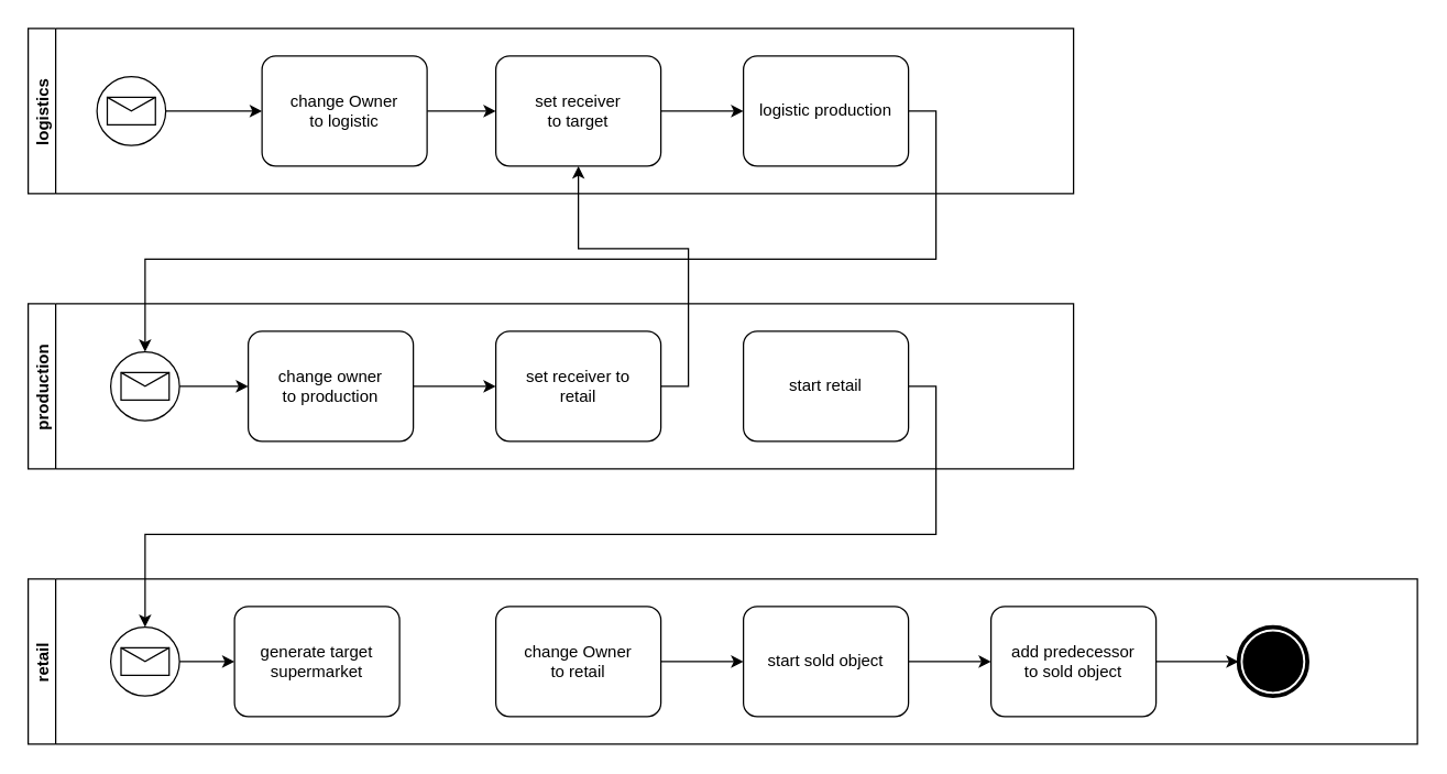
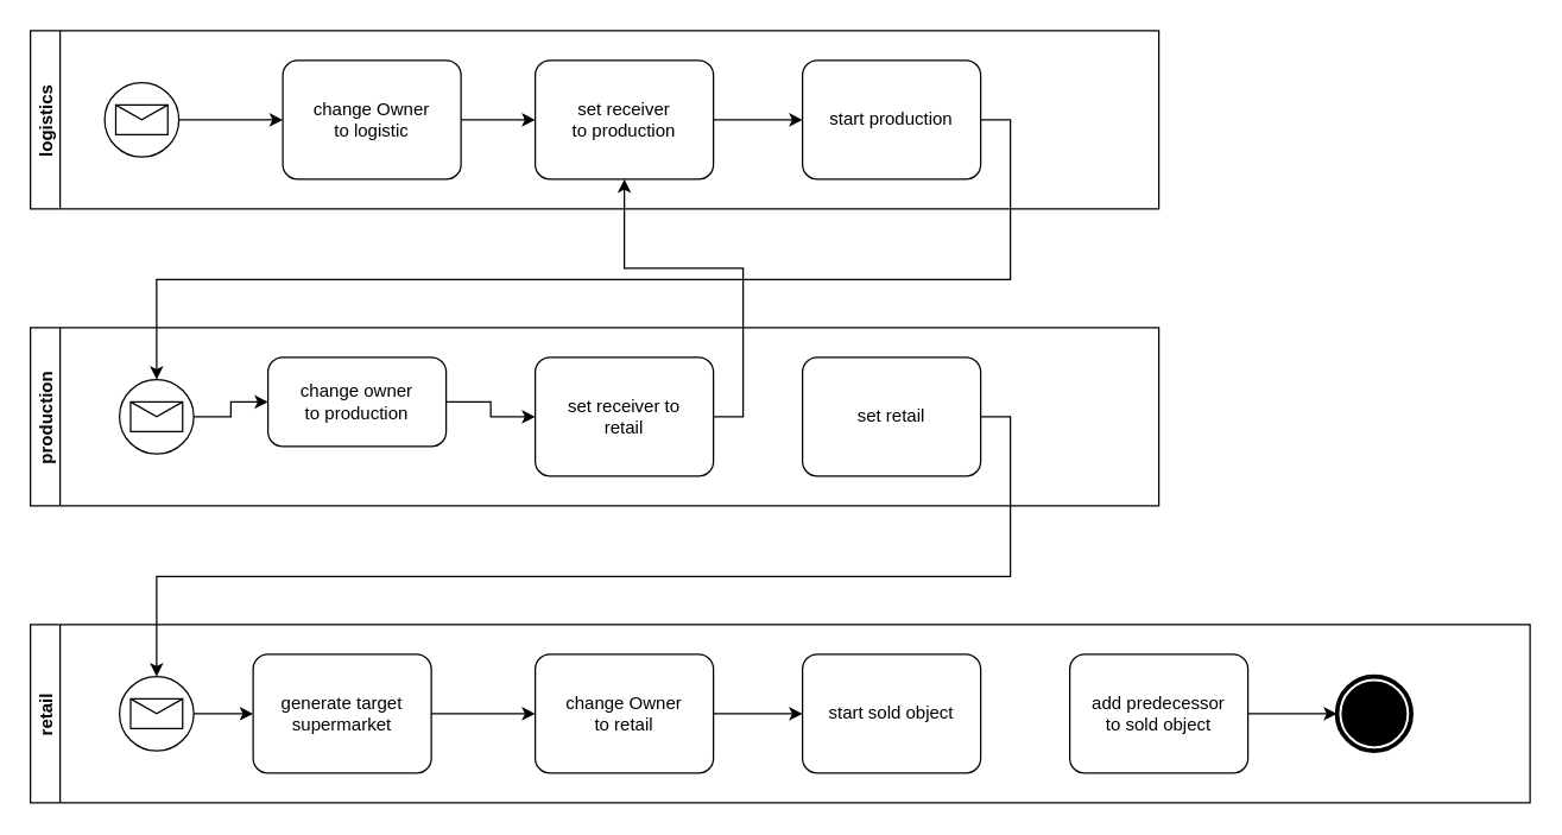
  <mxCell id="0" />
  <mxCell id="1" parent="0" />
  <mxCell id="2" value="logistics" style="swimlane;startSize=20;horizontal=0;" vertex="1" parent="1"><mxGeometry x="20" y="20" width="760" height="120" as="geometry" /></mxCell>
  <mxCell id="3" style="edgeStyle=orthogonalEdgeStyle;rounded=0;orthogonalLoop=1;jettySize=auto;html=1;exitX=1;exitY=0.5;exitDx=0;exitDy=0;exitPerimeter=0;entryX=0;entryY=0.5;entryDx=0;entryDy=0;entryPerimeter=0;" edge="1" parent="2" source="4" target="6"><mxGeometry relative="1" as="geometry" /></mxCell>
  <mxCell id="4" value="" style="points=[[0.145,0.145,0],[0.5,0,0],[0.855,0.145,0],[1,0.5,0],[0.855,0.855,0],[0.5,1,0],[0.145,0.855,0],[0,0.5,0]];shape=mxgraph.bpmn.event;html=1;verticalLabelPosition=bottom;labelBackgroundColor=#ffffff;verticalAlign=top;align=center;perimeter=ellipsePerimeter;outlineConnect=0;aspect=fixed;outline=standard;symbol=message;" vertex="1" parent="2"><mxGeometry x="50" y="35" width="50" height="50" as="geometry" /></mxCell>
  <mxCell id="5" style="edgeStyle=orthogonalEdgeStyle;rounded=0;orthogonalLoop=1;jettySize=auto;html=1;exitX=1;exitY=0.5;exitDx=0;exitDy=0;exitPerimeter=0;entryX=0;entryY=0.5;entryDx=0;entryDy=0;entryPerimeter=0;" edge="1" parent="2" source="6" target="8"><mxGeometry relative="1" as="geometry" /></mxCell>
  <mxCell id="6" value="change Owner&#10;to logistic" style="points=[[0.25,0,0],[0.5,0,0],[0.75,0,0],[1,0.25,0],[1,0.5,0],[1,0.75,0],[0.75,1,0],[0.5,1,0],[0.25,1,0],[0,0.75,0],[0,0.5,0],[0,0.25,0]];shape=mxgraph.bpmn.task;whiteSpace=wrap;rectStyle=rounded;size=10;taskMarker=abstract;" vertex="1" parent="2"><mxGeometry x="170" y="20" width="120" height="80" as="geometry" /></mxCell>
  <mxCell id="7" style="edgeStyle=orthogonalEdgeStyle;rounded=0;orthogonalLoop=1;jettySize=auto;html=1;exitX=1;exitY=0.5;exitDx=0;exitDy=0;exitPerimeter=0;entryX=0;entryY=0.5;entryDx=0;entryDy=0;entryPerimeter=0;" edge="1" parent="2" source="8" target="9"><mxGeometry relative="1" as="geometry" /></mxCell>
- <mxCell id="8" value="set receiver&#10;to target" style="points=[[0.25,0,0],[0.5,0,0],[0.75,0,0],[1,0.25,0],[1,0.5,0],[1,0.75,0],[0.75,1,0],[0.5,1,0],[0.25,1,0],[0,0.75,0],[0,0.5,0],[0,0.25,0]];shape=mxgraph.bpmn.task;whiteSpace=wrap;rectStyle=rounded;size=10;taskMarker=abstract;" vertex="1" parent="2"><mxGeometry x="340" y="20" width="120" height="80" as="geometry" /></mxCell>
- <mxCell id="9" value="logistic production" style="points=[[0.25,0,0],[0.5,0,0],[0.75,0,0],[1,0.25,0],[1,0.5,0],[1,0.75,0],[0.75,1,0],[0.5,1,0],[0.25,1,0],[0,0.75,0],[0,0.5,0],[0,0.25,0]];shape=mxgraph.bpmn.task;whiteSpace=wrap;rectStyle=rounded;size=10;taskMarker=abstract;" vertex="1" parent="2"><mxGeometry x="520" y="20" width="120" height="80" as="geometry" /></mxCell>
+ <mxCell id="8" value="set receiver&#10;to production" style="points=[[0.25,0,0],[0.5,0,0],[0.75,0,0],[1,0.25,0],[1,0.5,0],[1,0.75,0],[0.75,1,0],[0.5,1,0],[0.25,1,0],[0,0.75,0],[0,0.5,0],[0,0.25,0]];shape=mxgraph.bpmn.task;whiteSpace=wrap;rectStyle=rounded;size=10;taskMarker=abstract;" vertex="1" parent="2"><mxGeometry x="340" y="20" width="120" height="80" as="geometry" /></mxCell>
+ <mxCell id="9" value="start production" style="points=[[0.25,0,0],[0.5,0,0],[0.75,0,0],[1,0.25,0],[1,0.5,0],[1,0.75,0],[0.75,1,0],[0.5,1,0],[0.25,1,0],[0,0.75,0],[0,0.5,0],[0,0.25,0]];shape=mxgraph.bpmn.task;whiteSpace=wrap;rectStyle=rounded;size=10;taskMarker=abstract;" vertex="1" parent="2"><mxGeometry x="520" y="20" width="120" height="80" as="geometry" /></mxCell>
  <mxCell id="10" value="production" style="swimlane;startSize=20;horizontal=0;" vertex="1" parent="1"><mxGeometry x="20" y="220" width="760" height="120" as="geometry" /></mxCell>
  <mxCell id="11" style="edgeStyle=orthogonalEdgeStyle;rounded=0;orthogonalLoop=1;jettySize=auto;html=1;exitX=1;exitY=0.5;exitDx=0;exitDy=0;exitPerimeter=0;entryX=0;entryY=0.5;entryDx=0;entryDy=0;entryPerimeter=0;" edge="1" parent="10" source="12" target="14"><mxGeometry relative="1" as="geometry" /></mxCell>
  <mxCell id="12" value="" style="points=[[0.145,0.145,0],[0.5,0,0],[0.855,0.145,0],[1,0.5,0],[0.855,0.855,0],[0.5,1,0],[0.145,0.855,0],[0,0.5,0]];shape=mxgraph.bpmn.event;html=1;verticalLabelPosition=bottom;labelBackgroundColor=#ffffff;verticalAlign=top;align=center;perimeter=ellipsePerimeter;outlineConnect=0;aspect=fixed;outline=standard;symbol=message;" vertex="1" parent="10"><mxGeometry x="60" y="35" width="50" height="50" as="geometry" /></mxCell>
  <mxCell id="13" style="edgeStyle=orthogonalEdgeStyle;rounded=0;orthogonalLoop=1;jettySize=auto;html=1;exitX=1;exitY=0.5;exitDx=0;exitDy=0;exitPerimeter=0;entryX=0;entryY=0.5;entryDx=0;entryDy=0;entryPerimeter=0;" edge="1" parent="10" source="14" target="16"><mxGeometry relative="1" as="geometry" /></mxCell>
- <mxCell id="14" value="change owner&#10;to production" style="points=[[0.25,0,0],[0.5,0,0],[0.75,0,0],[1,0.25,0],[1,0.5,0],[1,0.75,0],[0.75,1,0],[0.5,1,0],[0.25,1,0],[0,0.75,0],[0,0.5,0],[0,0.25,0]];shape=mxgraph.bpmn.task;whiteSpace=wrap;rectStyle=rounded;size=10;taskMarker=abstract;" vertex="1" parent="10"><mxGeometry x="160" y="20" width="120" height="80" as="geometry" /></mxCell>
+ <mxCell id="14" value="change owner&#10;to production" style="points=[[0.25,0,0],[0.5,0,0],[0.75,0,0],[1,0.25,0],[1,0.5,0],[1,0.75,0],[0.75,1,0],[0.5,1,0],[0.25,1,0],[0,0.75,0],[0,0.5,0],[0,0.25,0]];shape=mxgraph.bpmn.task;whiteSpace=wrap;rectStyle=rounded;size=10;taskMarker=abstract;" vertex="1" parent="10"><mxGeometry x="160" y="20" width="120" height="60" as="geometry" /></mxCell>
  <mxCell id="15" style="edgeStyle=orthogonalEdgeStyle;rounded=0;orthogonalLoop=1;jettySize=auto;html=1;exitX=1;exitY=0.5;exitDx=0;exitDy=0;exitPerimeter=0;" edge="1" parent="10" source="16" target="8"><mxGeometry relative="1" as="geometry" /></mxCell>
  <mxCell id="16" value="set receiver to&#10;retail" style="points=[[0.25,0,0],[0.5,0,0],[0.75,0,0],[1,0.25,0],[1,0.5,0],[1,0.75,0],[0.75,1,0],[0.5,1,0],[0.25,1,0],[0,0.75,0],[0,0.5,0],[0,0.25,0]];shape=mxgraph.bpmn.task;whiteSpace=wrap;rectStyle=rounded;size=10;taskMarker=abstract;" vertex="1" parent="10"><mxGeometry x="340" y="20" width="120" height="80" as="geometry" /></mxCell>
- <mxCell id="17" value="start retail" style="points=[[0.25,0,0],[0.5,0,0],[0.75,0,0],[1,0.25,0],[1,0.5,0],[1,0.75,0],[0.75,1,0],[0.5,1,0],[0.25,1,0],[0,0.75,0],[0,0.5,0],[0,0.25,0]];shape=mxgraph.bpmn.task;whiteSpace=wrap;rectStyle=rounded;size=10;taskMarker=abstract;" vertex="1" parent="10"><mxGeometry x="520" y="20" width="120" height="80" as="geometry" /></mxCell>
+ <mxCell id="17" value="set retail" style="points=[[0.25,0,0],[0.5,0,0],[0.75,0,0],[1,0.25,0],[1,0.5,0],[1,0.75,0],[0.75,1,0],[0.5,1,0],[0.25,1,0],[0,0.75,0],[0,0.5,0],[0,0.25,0]];shape=mxgraph.bpmn.task;whiteSpace=wrap;rectStyle=rounded;size=10;taskMarker=abstract;" vertex="1" parent="10"><mxGeometry x="520" y="20" width="120" height="80" as="geometry" /></mxCell>
  <mxCell id="18" value="retail" style="swimlane;startSize=20;horizontal=0;" vertex="1" parent="1"><mxGeometry x="20" y="420" width="1010" height="120" as="geometry" /></mxCell>
  <mxCell id="19" style="edgeStyle=orthogonalEdgeStyle;rounded=0;orthogonalLoop=1;jettySize=auto;html=1;exitX=1;exitY=0.5;exitDx=0;exitDy=0;exitPerimeter=0;" edge="1" parent="18" source="20" target="22"><mxGeometry relative="1" as="geometry" /></mxCell>
  <mxCell id="20" value="" style="points=[[0.145,0.145,0],[0.5,0,0],[0.855,0.145,0],[1,0.5,0],[0.855,0.855,0],[0.5,1,0],[0.145,0.855,0],[0,0.5,0]];shape=mxgraph.bpmn.event;html=1;verticalLabelPosition=bottom;labelBackgroundColor=#ffffff;verticalAlign=top;align=center;perimeter=ellipsePerimeter;outlineConnect=0;aspect=fixed;outline=standard;symbol=message;" vertex="1" parent="18"><mxGeometry x="60" y="35" width="50" height="50" as="geometry" /></mxCell>
+ <mxCell id="21" style="edgeStyle=orthogonalEdgeStyle;rounded=0;orthogonalLoop=1;jettySize=auto;html=1;exitX=1;exitY=0.5;exitDx=0;exitDy=0;exitPerimeter=0;entryX=0;entryY=0.5;entryDx=0;entryDy=0;entryPerimeter=0;" edge="1" parent="18" source="22" target="24"><mxGeometry relative="1" as="geometry" /></mxCell>
  <mxCell id="22" value="generate target supermarket" style="points=[[0.25,0,0],[0.5,0,0],[0.75,0,0],[1,0.25,0],[1,0.5,0],[1,0.75,0],[0.75,1,0],[0.5,1,0],[0.25,1,0],[0,0.75,0],[0,0.5,0],[0,0.25,0]];shape=mxgraph.bpmn.task;whiteSpace=wrap;rectStyle=rounded;size=10;taskMarker=abstract;" vertex="1" parent="18"><mxGeometry x="150" y="20" width="120" height="80" as="geometry" /></mxCell>
  <mxCell id="23" style="edgeStyle=orthogonalEdgeStyle;rounded=0;orthogonalLoop=1;jettySize=auto;html=1;exitX=1;exitY=0.5;exitDx=0;exitDy=0;exitPerimeter=0;" edge="1" parent="18" source="24" target="26"><mxGeometry relative="1" as="geometry" /></mxCell>
  <mxCell id="24" value="change Owner&#10;to retail" style="points=[[0.25,0,0],[0.5,0,0],[0.75,0,0],[1,0.25,0],[1,0.5,0],[1,0.75,0],[0.75,1,0],[0.5,1,0],[0.25,1,0],[0,0.75,0],[0,0.5,0],[0,0.25,0]];shape=mxgraph.bpmn.task;whiteSpace=wrap;rectStyle=rounded;size=10;taskMarker=abstract;" vertex="1" parent="18"><mxGeometry x="340" y="20" width="120" height="80" as="geometry" /></mxCell>
- <mxCell id="25" style="edgeStyle=orthogonalEdgeStyle;rounded=0;orthogonalLoop=1;jettySize=auto;html=1;exitX=1;exitY=0.5;exitDx=0;exitDy=0;exitPerimeter=0;" edge="1" parent="18" source="26" target="28"><mxGeometry relative="1" as="geometry" /></mxCell>
  <mxCell id="26" value="start sold object" style="points=[[0.25,0,0],[0.5,0,0],[0.75,0,0],[1,0.25,0],[1,0.5,0],[1,0.75,0],[0.75,1,0],[0.5,1,0],[0.25,1,0],[0,0.75,0],[0,0.5,0],[0,0.25,0]];shape=mxgraph.bpmn.task;whiteSpace=wrap;rectStyle=rounded;size=10;taskMarker=abstract;" vertex="1" parent="18"><mxGeometry x="520" y="20" width="120" height="80" as="geometry" /></mxCell>
  <mxCell id="27" style="edgeStyle=orthogonalEdgeStyle;rounded=0;orthogonalLoop=1;jettySize=auto;html=1;exitX=1;exitY=0.5;exitDx=0;exitDy=0;exitPerimeter=0;entryX=0;entryY=0.5;entryDx=0;entryDy=0;entryPerimeter=0;" edge="1" parent="18" source="28"><mxGeometry relative="1" as="geometry"><mxPoint x="880" y="60" as="targetPoint" /></mxGeometry></mxCell>
  <mxCell id="28" value="add predecessor&#10;to sold object" style="points=[[0.25,0,0],[0.5,0,0],[0.75,0,0],[1,0.25,0],[1,0.5,0],[1,0.75,0],[0.75,1,0],[0.5,1,0],[0.25,1,0],[0,0.75,0],[0,0.5,0],[0,0.25,0]];shape=mxgraph.bpmn.task;whiteSpace=wrap;rectStyle=rounded;size=10;taskMarker=abstract;" vertex="1" parent="18"><mxGeometry x="700" y="20" width="120" height="80" as="geometry" /></mxCell>
  <mxCell id="29" value="" style="points=[[0.145,0.145,0],[0.5,0,0],[0.855,0.145,0],[1,0.5,0],[0.855,0.855,0],[0.5,1,0],[0.145,0.855,0],[0,0.5,0]];shape=mxgraph.bpmn.event;html=1;verticalLabelPosition=bottom;labelBackgroundColor=#ffffff;verticalAlign=top;align=center;perimeter=ellipsePerimeter;outlineConnect=0;aspect=fixed;outline=end;symbol=terminate;" vertex="1" parent="18"><mxGeometry x="880" y="35" width="50" height="50" as="geometry" /></mxCell>
  <mxCell id="30" style="edgeStyle=orthogonalEdgeStyle;rounded=0;orthogonalLoop=1;jettySize=auto;html=1;exitX=1;exitY=0.5;exitDx=0;exitDy=0;exitPerimeter=0;entryX=0.5;entryY=0;entryDx=0;entryDy=0;entryPerimeter=0;" edge="1" parent="1" source="9" target="12"><mxGeometry relative="1" as="geometry" /></mxCell>
  <mxCell id="31" style="edgeStyle=orthogonalEdgeStyle;rounded=0;orthogonalLoop=1;jettySize=auto;html=1;exitX=1;exitY=0.5;exitDx=0;exitDy=0;exitPerimeter=0;entryX=0.5;entryY=0;entryDx=0;entryDy=0;entryPerimeter=0;" edge="1" parent="1" source="17" target="20"><mxGeometry relative="1" as="geometry" /></mxCell>
